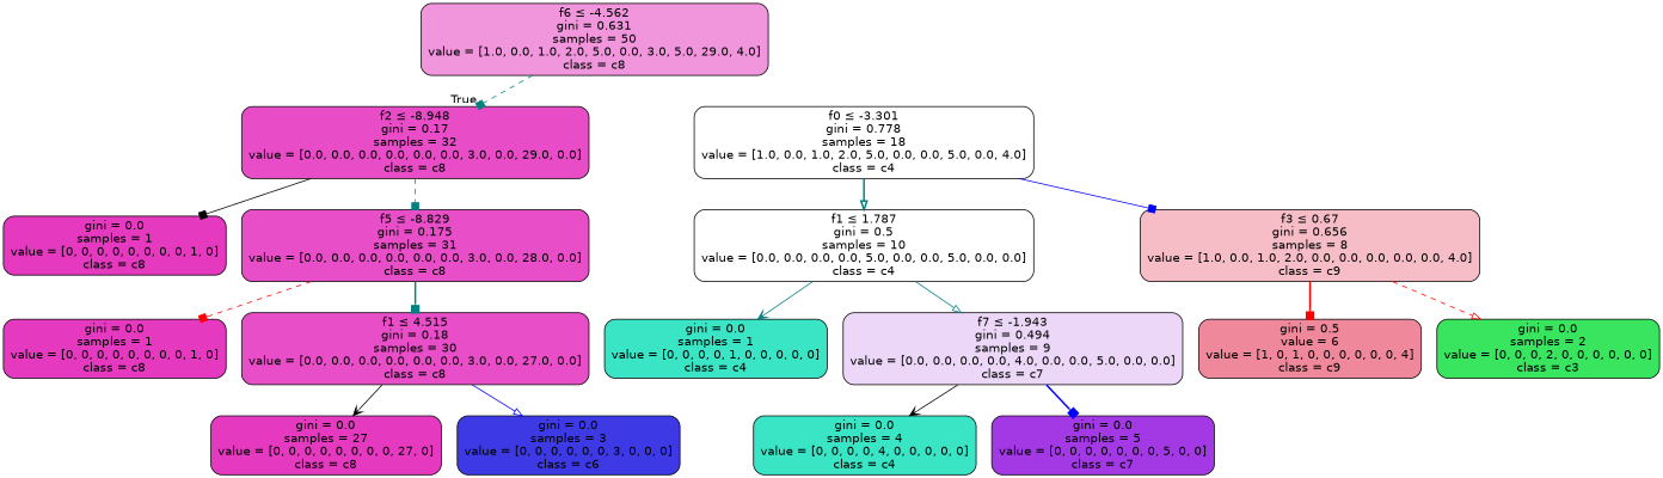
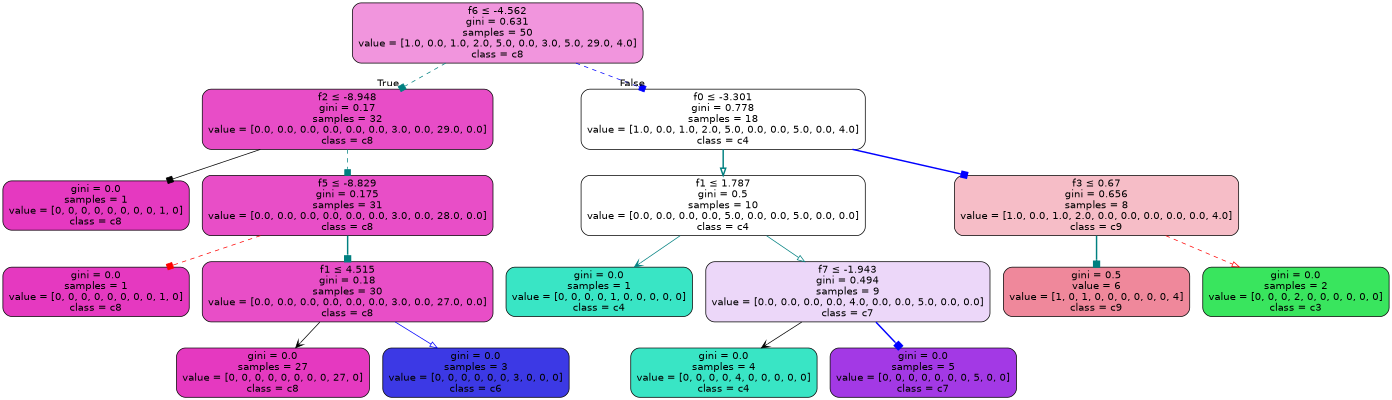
  digraph {
    node [color=black fillcolor="#e539c0ff" fontname=helvetica shape=box style="filled, rounded"]
    edge [arrowhead=box color=teal fontname=helvetica style=solid]
    n1 [fillcolor="#e539c088" label=<f6 &le; -4.562<br/>gini = 0.631<br/>samples = 50<br/>value = [1.0, 0.0, 1.0, 2.0, 5.0, 0.0, 3.0, 5.0, 29.0, 4.0]<br/>class = c8>]
    n2 [fillcolor="#e539c0e5" label=<f2 &le; -8.948<br/>gini = 0.17<br/>samples = 32<br/>value = [0.0, 0.0, 0.0, 0.0, 0.0, 0.0, 3.0, 0.0, 29.0, 0.0]<br/>class = c8>]
    n3 [fillcolor="#39e5c500" label=<f0 &le; -3.301<br/>gini = 0.778<br/>samples = 18<br/>value = [1.0, 0.0, 1.0, 2.0, 5.0, 0.0, 0.0, 5.0, 0.0, 4.0]<br/>class = c4>]
    n4 [label=<gini = 0.0<br/>samples = 1<br/>value = [0, 0, 0, 0, 0, 0, 0, 0, 1, 0]<br/>class = c8>]
    n5 [fillcolor="#e539c0e4" label=<f5 &le; -8.829<br/>gini = 0.175<br/>samples = 31<br/>value = [0.0, 0.0, 0.0, 0.0, 0.0, 0.0, 3.0, 0.0, 28.0, 0.0]<br/>class = c8>]
    n6 [fillcolor="#39e5c500" label=<f1 &le; 1.787<br/>gini = 0.5<br/>samples = 10<br/>value = [0.0, 0.0, 0.0, 0.0, 5.0, 0.0, 0.0, 5.0, 0.0, 0.0]<br/>class = c4>]
    n7 [fillcolor="#e5395855" label=<f3 &le; 0.67<br/>gini = 0.656<br/>samples = 8<br/>value = [1.0, 0.0, 1.0, 2.0, 0.0, 0.0, 0.0, 0.0, 0.0, 4.0]<br/>class = c9>]
    n8 [label=<gini = 0.0<br/>samples = 1<br/>value = [0, 0, 0, 0, 0, 0, 0, 0, 1, 0]<br/>class = c8>]
    n9 [fillcolor="#e539c0e3" label=<f1 &le; 4.515<br/>gini = 0.18<br/>samples = 30<br/>value = [0.0, 0.0, 0.0, 0.0, 0.0, 0.0, 3.0, 0.0, 27.0, 0.0]<br/>class = c8>]
    n10 [label=<gini = 0.0<br/>samples = 27<br/>value = [0, 0, 0, 0, 0, 0, 0, 0, 27, 0]<br/>class = c8>]
    n11 [fillcolor="#3c39e5ff" label=<gini = 0.0<br/>samples = 3<br/>value = [0, 0, 0, 0, 0, 0, 3, 0, 0, 0]<br/>class = c6>]
    n12 [fillcolor="#39e5c5ff" label=<gini = 0.0<br/>samples = 1<br/>value = [0, 0, 0, 0, 1, 0, 0, 0, 0, 0]<br/>class = c4>]
    n13 [fillcolor="#a339e533" label=<f7 &le; -1.943<br/>gini = 0.494<br/>samples = 9<br/>value = [0.0, 0.0, 0.0, 0.0, 4.0, 0.0, 0.0, 5.0, 0.0, 0.0]<br/>class = c7>]
    n14 [fillcolor="#e5395899" label=<gini = 0.5<br/>value = 6<br/>value = [1, 0, 1, 0, 0, 0, 0, 0, 0, 4]<br/>class = c9>]
    n15 [fillcolor="#39e55eff" label=<gini = 0.0<br/>samples = 2<br/>value = [0, 0, 0, 2, 0, 0, 0, 0, 0, 0]<br/>class = c3>]
    n16 [fillcolor="#39e5c5ff" label=<gini = 0.0<br/>samples = 4<br/>value = [0, 0, 0, 0, 4, 0, 0, 0, 0, 0]<br/>class = c4>]
    n17 [fillcolor="#a339e5ff" label=<gini = 0.0<br/>samples = 5<br/>value = [0, 0, 0, 0, 0, 0, 0, 5, 0, 0]<br/>class = c7>]
    n1 -> n2 [headlabel=True labelangle=45 labeldistance=2.5 style=dashed]
+   n1 -> n3 [color=blue headlabel=False labelangle=-45 labeldistance=2.5 style=dashed]
    n2 -> n4 [color=black]
    n2 -> n5 [style=dashed]
    n3 -> n6 [arrowhead=onormal style=bold]
-   n3 -> n7 [color=blue]
+   n3 -> n7 [color=blue style=bold]
    n5 -> n8 [color=red style=dashed]
    n5 -> n9 [style=bold]
    n6 -> n12 [arrowhead=vee]
    n6 -> n13 [arrowhead=onormal]
-   n7 -> n14 [color=red style=bold]
+   n7 -> n14 [style=bold]
    n7 -> n15 [arrowhead=onormal color=red style=dashed]
    n9 -> n10 [arrowhead=vee color=black]
    n9 -> n11 [arrowhead=onormal color=blue]
    n13 -> n16 [arrowhead=vee color=black]
    n13 -> n17 [color=blue style=bold]
  }
